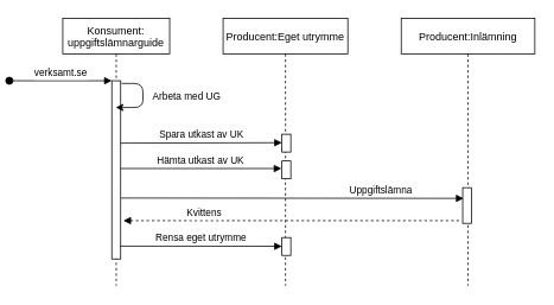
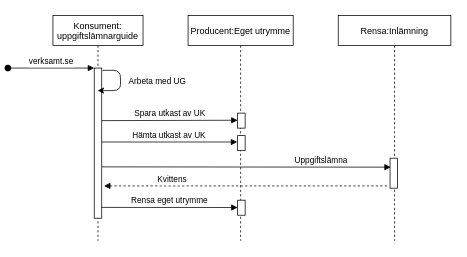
  <mxCell id="0" />
  <mxCell id="1" parent="0" />
  <mxCell id="2" value="Konsument:&#10;uppgiftslämnarguide" style="shape=umlLifeline;perimeter=lifelinePerimeter;container=1;collapsible=0;recursiveResize=0;rounded=0;shadow=0;strokeWidth=1;" parent="1" vertex="1"><mxGeometry x="20" y="20" width="120" height="300" as="geometry" /></mxCell>
  <mxCell id="3" value="" style="points=[];perimeter=orthogonalPerimeter;rounded=0;shadow=0;strokeWidth=1;" parent="2" vertex="1"><mxGeometry x="55" y="70" width="10" height="200" as="geometry" /></mxCell>
  <mxCell id="4" value="verksamt.se" style="verticalAlign=bottom;startArrow=oval;endArrow=block;startSize=8;shadow=0;strokeWidth=1;" parent="2" target="3" edge="1"><mxGeometry relative="1" as="geometry"><mxPoint x="-60" y="70" as="sourcePoint" /></mxGeometry></mxCell>
  <mxCell id="5" value="Arbeta med UG" style="endArrow=classic;html=1;exitX=1.1;exitY=0.015;exitDx=0;exitDy=0;exitPerimeter=0;" edge="1" parent="2" source="3" target="2"><mxGeometry x="0.287" y="-51" width="50" height="50" relative="1" as="geometry"><mxPoint x="280" y="250" as="sourcePoint" /><mxPoint x="80" y="100" as="targetPoint" /><Array as="points"><mxPoint x="90" y="73" /><mxPoint x="90" y="100" /></Array><mxPoint x="50" y="39" as="offset" /></mxGeometry></mxCell>
  <mxCell id="6" value="Producent:Eget utrymme" style="shape=umlLifeline;perimeter=lifelinePerimeter;container=1;collapsible=0;recursiveResize=0;rounded=0;shadow=0;strokeWidth=1;" parent="1" vertex="1"><mxGeometry x="200" y="20" width="140" height="300" as="geometry" /></mxCell>
  <mxCell id="7" value="" style="points=[];perimeter=orthogonalPerimeter;rounded=0;shadow=0;strokeWidth=1;" parent="6" vertex="1"><mxGeometry x="66" y="130" width="10" height="20" as="geometry" /></mxCell>
  <mxCell id="8" value="Spara utkast av UK" style="verticalAlign=bottom;endArrow=block;shadow=0;strokeWidth=1;entryX=0;entryY=0.475;entryDx=0;entryDy=0;entryPerimeter=0;" parent="1" target="7" edge="1"><mxGeometry relative="1" as="geometry"><mxPoint x="85" y="160" as="sourcePoint" /><mxPoint x="260" y="161" as="targetPoint" /></mxGeometry></mxCell>
- <mxCell id="9" value="Producent:Inlämning" style="shape=umlLifeline;perimeter=lifelinePerimeter;container=1;collapsible=0;recursiveResize=0;rounded=0;shadow=0;strokeWidth=1;" vertex="1" parent="1"><mxGeometry x="400" y="20" width="150" height="300" as="geometry" /></mxCell>
+ <mxCell id="9" value="Rensa:Inlämning" style="shape=umlLifeline;perimeter=lifelinePerimeter;container=1;collapsible=0;recursiveResize=0;rounded=0;shadow=0;strokeWidth=1;" vertex="1" parent="1"><mxGeometry x="400" y="20" width="150" height="300" as="geometry" /></mxCell>
  <mxCell id="10" value="" style="points=[];perimeter=orthogonalPerimeter;rounded=0;shadow=0;strokeWidth=1;" vertex="1" parent="9"><mxGeometry x="69" y="190" width="10" height="40" as="geometry" /></mxCell>
  <mxCell id="11" value="" style="points=[];perimeter=orthogonalPerimeter;rounded=0;shadow=0;strokeWidth=1;" vertex="1" parent="1"><mxGeometry x="266" y="180" width="10" height="20" as="geometry" /></mxCell>
  <mxCell id="12" value="Hämta utkast av UK" style="verticalAlign=bottom;endArrow=block;shadow=0;strokeWidth=1;entryX=-0.05;entryY=0.425;entryDx=0;entryDy=0;entryPerimeter=0;" edge="1" parent="1" source="3" target="11"><mxGeometry relative="1" as="geometry"><mxPoint x="85" y="191" as="sourcePoint" /><mxPoint x="260" y="189" as="targetPoint" /></mxGeometry></mxCell>
  <mxCell id="13" value="Uppgiftslämna" style="verticalAlign=bottom;endArrow=block;shadow=0;strokeWidth=1;exitX=1.05;exitY=0.658;exitDx=0;exitDy=0;exitPerimeter=0;" edge="1" parent="1" source="3"><mxGeometry x="0.517" relative="1" as="geometry"><mxPoint x="90" y="222" as="sourcePoint" /><mxPoint x="470" y="222" as="targetPoint" /><mxPoint as="offset" /></mxGeometry></mxCell>
  <mxCell id="14" value="Kvittens" style="verticalAlign=bottom;endArrow=block;shadow=0;strokeWidth=1;exitX=-0.4;exitY=0.67;exitDx=0;exitDy=0;exitPerimeter=0;dashed=1;" edge="1" parent="1"><mxGeometry x="0.517" relative="1" as="geometry"><mxPoint x="465" y="247" as="sourcePoint" /><mxPoint x="88" y="247" as="targetPoint" /><mxPoint as="offset" /></mxGeometry></mxCell>
  <mxCell id="15" value="" style="points=[];perimeter=orthogonalPerimeter;rounded=0;shadow=0;strokeWidth=1;" vertex="1" parent="1"><mxGeometry x="266" y="266" width="10" height="20" as="geometry" /></mxCell>
  <mxCell id="16" value="Rensa eget utrymme" style="verticalAlign=bottom;endArrow=block;entryX=0.486;entryY=0.463;shadow=0;strokeWidth=1;entryDx=0;entryDy=0;entryPerimeter=0;exitX=0.95;exitY=0.928;exitDx=0;exitDy=0;exitPerimeter=0;" edge="1" parent="1" source="3"><mxGeometry relative="1" as="geometry"><mxPoint x="90" y="276" as="sourcePoint" /><mxPoint x="266" y="275.75" as="targetPoint" /></mxGeometry></mxCell>
